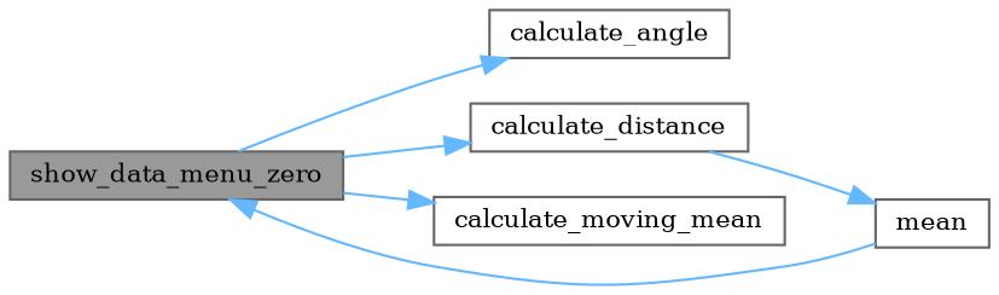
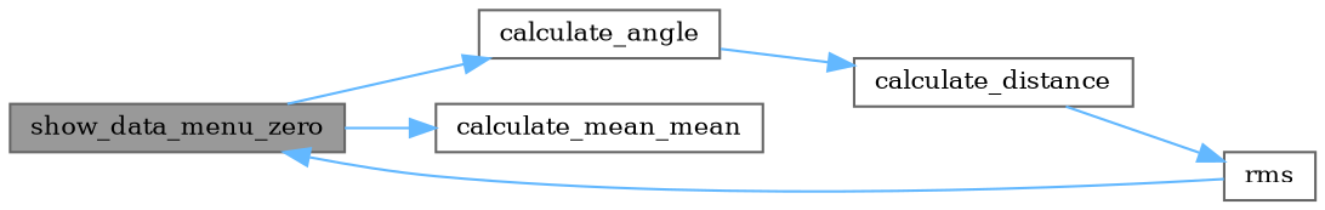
  digraph {
    fontname="DejaVu Serif"
    rankdir=LR
    node [color=grey40 fillcolor=white fontname="DejaVu Serif" fontsize=10 shape=box style=filled]
    edge [color=steelblue1 fontname="DejaVu Serif" fontsize=10 labelfontname=Helvetica labelfontsize=10 style=solid]
    n1 [color=gray40 fillcolor=grey60 fontcolor=black height=0.2 label=show_data_menu_zero width=0.4]
    n2 [height=0.2 label=calculate_angle width=0.4]
    n3 [height=0.2 label=calculate_distance width=0.4]
-   n4 [height=0.2 label=calculate_moving_mean width=0.4]
-   n5 [height=0.2 label=mean width=0.4]
+   n4 [height=0.2 label=calculate_mean_mean width=0.4]
+   n5 [height=0.2 label=rms width=0.4]
    n1 -> n2
-   n1 -> n3
+   n2 -> n3
    n1 -> n4
    n3 -> n5
    n5 -> n1
  }
